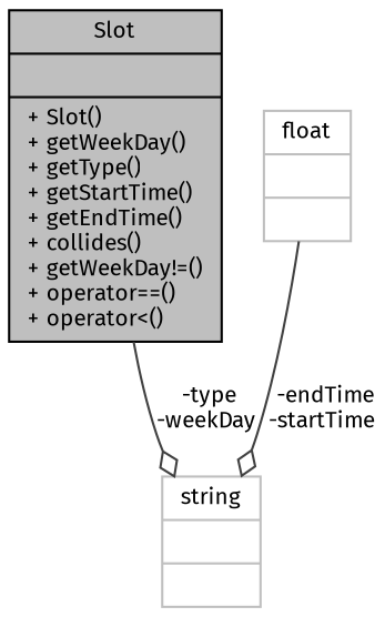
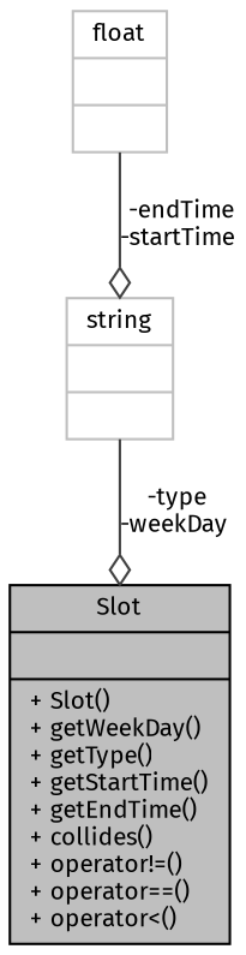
  digraph {
    fontname="Fira Sans"
    node [color=grey75 fontname="Fira Sans" fontsize=10 shape=record]
    edge [arrowhead=odiamond color=grey25 fontname="Fira Sans" fontsize=10 labelfontname=Helvetica labelfontsize=10 style=solid]
-   n1 [color=black fillcolor=grey75 fontcolor=black height=0.2 label="{Slot\n||+ Slot()\l+ getWeekDay()\l+ getType()\l+ getStartTime()\l+ getEndTime()\l+ collides()\l+ getWeekDay!=()\l+ operator==()\l+ operator\<()\l}" style=filled width=0.4]
+   n1 [color=black fillcolor=grey75 fontcolor=black height=0.2 label="{Slot\n||+ Slot()\l+ getWeekDay()\l+ getType()\l+ getStartTime()\l+ getEndTime()\l+ collides()\l+ operator!=()\l+ operator==()\l+ operator\<()\l}" style=filled width=0.4]
    n2 [height=0.2 label="{string\n||}" width=0.4]
    n3 [height=0.2 label="{float\n||}" width=0.4]
-   n1 -> n2 [label=" -type\n-weekDay"]
+   n2 -> n1 [label=" -type\n-weekDay"]
    n3 -> n2 [label=" -endTime\n-startTime"]
  }
